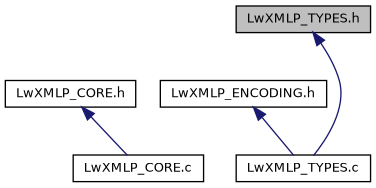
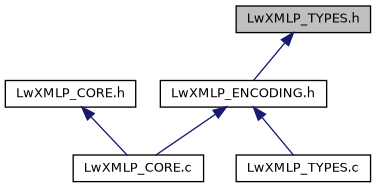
  digraph {
    node [color=black fillcolor=white fontname=Helvetica fontsize=10 shape=record style=filled]
    edge [color=midnightblue dir=back fontname=Helvetica fontsize=10 labelfontname=Helvetica labelfontsize=10 style=solid]
    n1 [fillcolor=grey75 fontcolor=black height=0.2 label="LwXMLP_TYPES.h" width=0.4]
    n2 [height=0.2 label="LwXMLP_ENCODING.h" width=0.4]
    n3 [height=0.2 label="LwXMLP_CORE.h" width=0.4]
    n4 [height=0.2 label="LwXMLP_CORE.c" width=0.4]
    n5 [height=0.2 label="LwXMLP_TYPES.c" width=0.4]
-   n1 -> n5
+   n1 -> n2
+   n2 -> n4
    n2 -> n5
    n3 -> n4
  }
